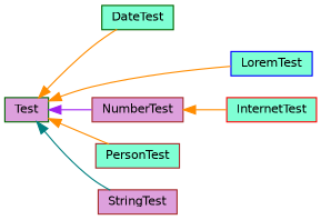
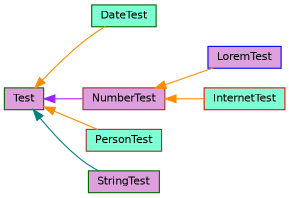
  digraph {
    rankdir=LR
    node [color=brown fillcolor=plum fontname=Helvetica fontsize=10 shape=record style=filled]
    edge [color=darkorange dir=back fontname=Helvetica fontsize=10 labelfontname=Helvetica labelfontsize=10 style=solid]
    n1 [color=darkgreen height=0.2 label=Test width=0.4]
    n2 [color=darkgreen fillcolor=aquamarine height=0.2 label=DateTest width=0.4]
-   n3 [color=blue fillcolor=aquamarine height=0.2 label=LoremTest width=0.4]
+   n3 [color=blue height=0.2 label=LoremTest width=0.4]
    n4 [height=0.2 label=NumberTest width=0.4]
    n5 [fillcolor=aquamarine height=0.2 label=PersonTest width=0.4]
-   n6 [height=0.2 label=StringTest width=0.4]
+   n6 [color=darkgreen height=0.2 label=StringTest width=0.4]
    n7 [color=red fillcolor=aquamarine height=0.2 label=InternetTest width=0.4]
    n1 -> n2
-   n1 -> n3
+   n4 -> n3
    n1 -> n4 [color=purple]
    n1 -> n5
    n1 -> n6 [color=teal]
    n4 -> n7
  }
